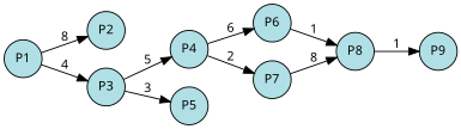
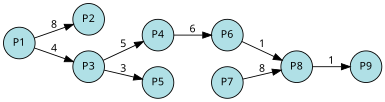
  digraph {
    fontname="Noto Sans"
    rankdir=LR
    splines=true
    node [fillcolor=powderblue fixedsize=true fontcolor=black fontname="Noto Sans" fontsize=12 margin=0 shape=circle style=filled]
    edge [fontcolor=black fontname="Noto Sans" fontsize=12 margin=0]
    n1 [label=P1 width=0.5]
    n2 [label=P2 width=0.5]
    n3 [label=P3 width=0.5]
    n4 [label=P4 width=0.5]
    n5 [label=P5 width=0.5]
    n6 [label=P6 width=0.5]
    n7 [label=P7 width=0.5]
    n8 [label=P8 width=0.5]
    n9 [label=P9 width=0.5]
    subgraph sub_1 {
      rank=same
      n1
    }
    subgraph sub_2 {
      rank=same
      n2
      n3
    }
    subgraph sub_3 {
      rank=same
      n4
      n5
    }
    subgraph sub_4 {
      rank=same
      n6
      n7
    }
    subgraph sub_5 {
      rank=same
      n8
    }
    subgraph sub_6 {
      rank=same
      n9
    }
    n1 -> n2 [label=8]
    n1 -> n3 [label=4]
    n3 -> n4 [label=5]
    n3 -> n5 [label=3]
    n4 -> n6 [label=6]
-   n4 -> n7 [label=2]
    n6 -> n8 [label=1]
    n7 -> n8 [label=8]
    n8 -> n9 [label=1]
  }
